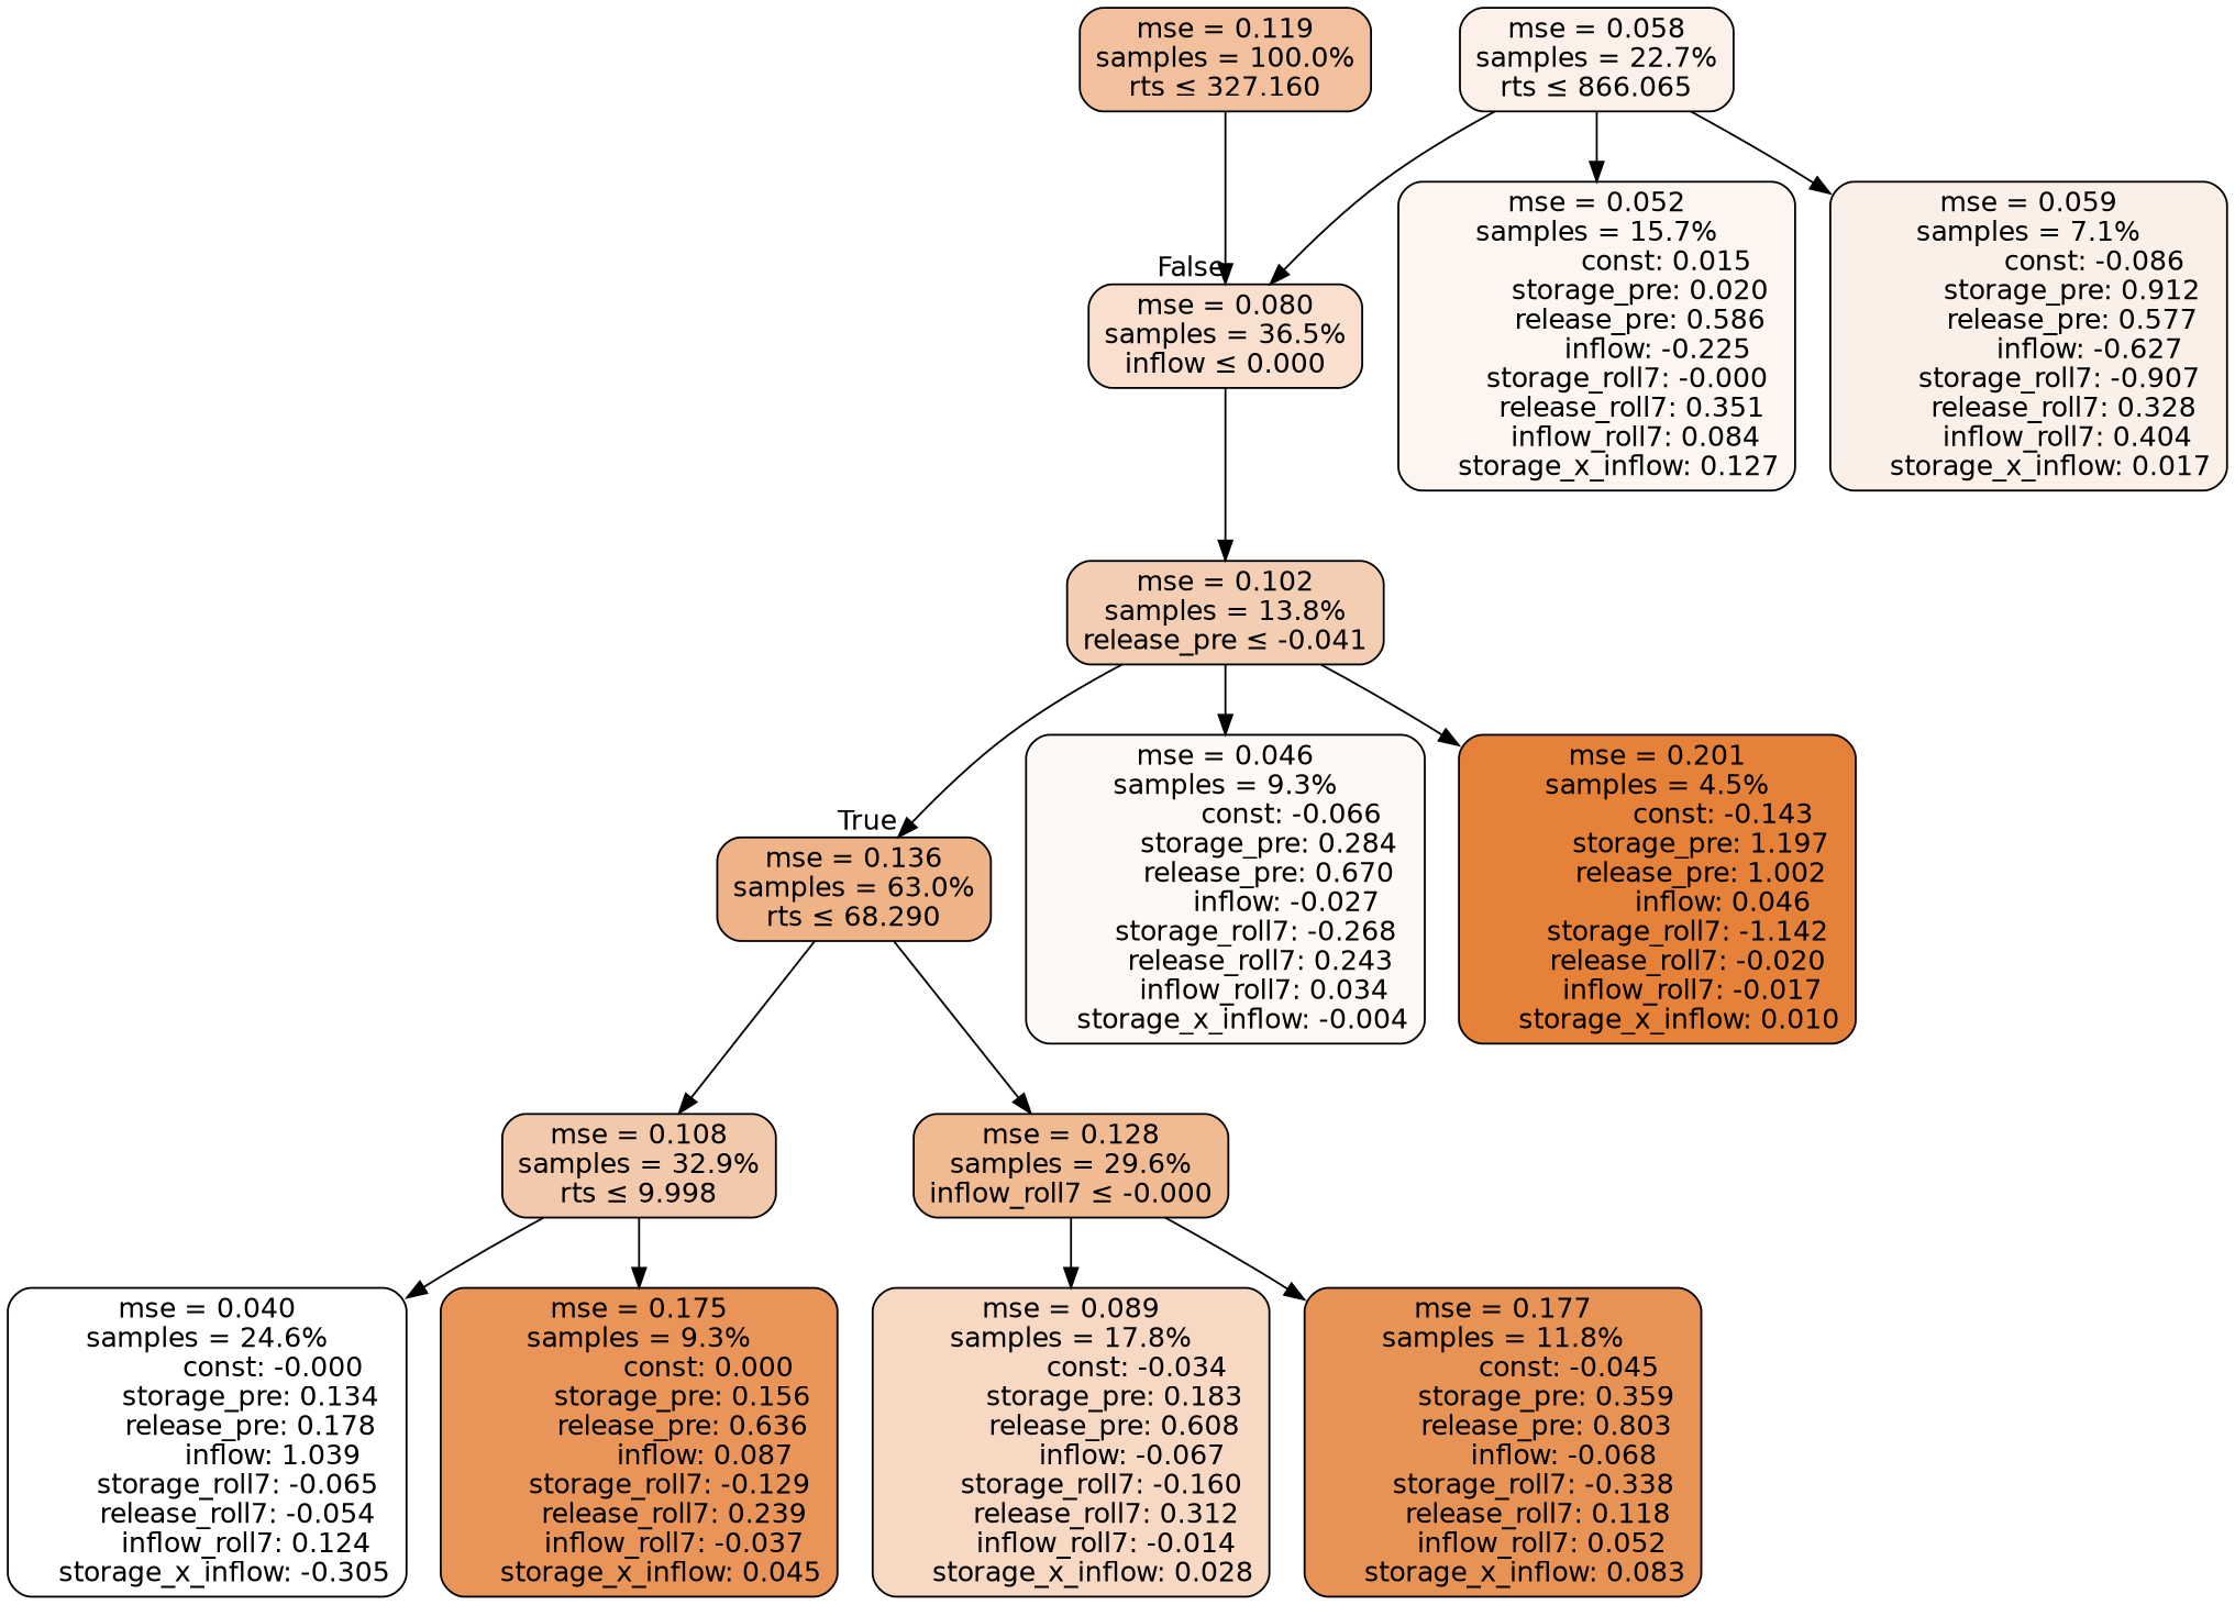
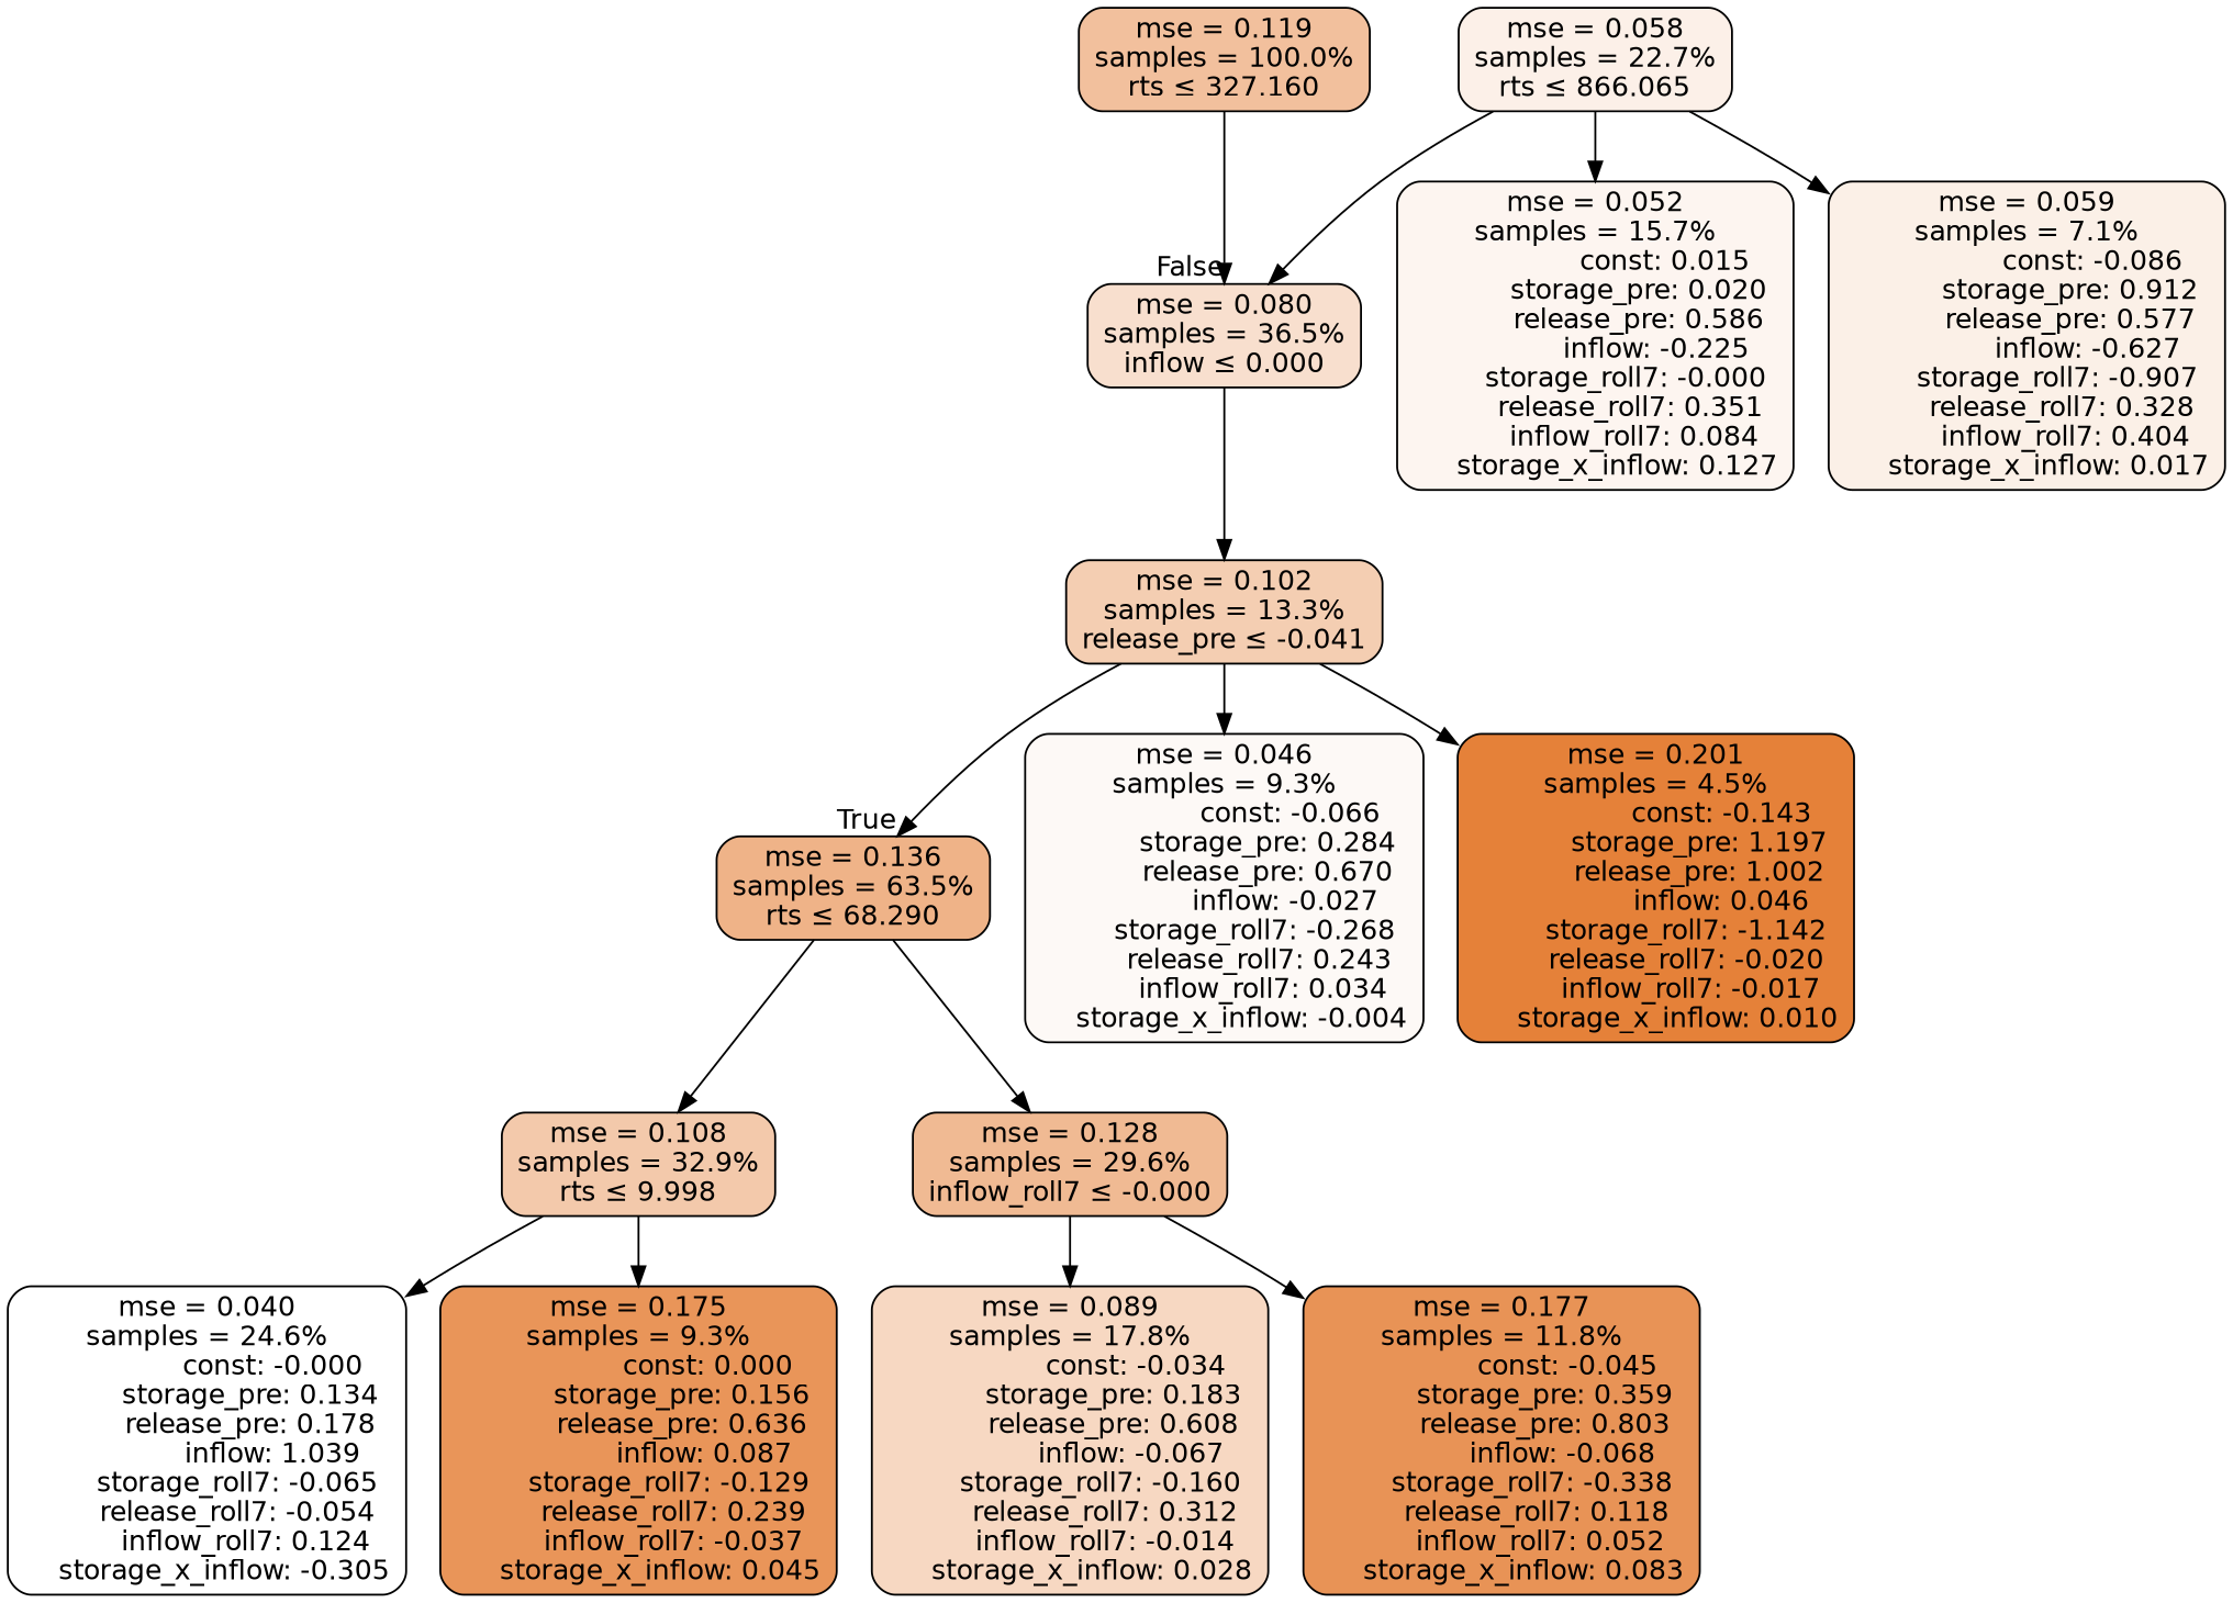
  digraph {
    node [color=black fontname=helvetica shape=rectangle style="filled, rounded"]
    edge [fontname=helvetica]
    n1 [fillcolor="#f2c09d" label="mse = 0.119\nsamples = 100.0%\nrts &le; 327.160"]
    n2 [fillcolor="#f8dfce" label="mse = 0.080\nsamples = 36.5%\ninflow &le; 0.000"]
-   n3 [fillcolor="#efb388" label="mse = 0.136\nsamples = 63.0%\nrts &le; 68.290"]
+   n3 [fillcolor="#efb388" label="mse = 0.136\nsamples = 63.5%\nrts &le; 68.290"]
    n4 [fillcolor="#f3c9ab" label="mse = 0.108\nsamples = 32.9%\nrts &le; 9.998"]
    n5 [fillcolor="#f0ba93" label="mse = 0.128\nsamples = 29.6%\ninflow_roll7 &le; -0.000"]
-   n6 [fillcolor="#f4ceb2" label="mse = 0.102\nsamples = 13.8%\nrelease_pre &le; -0.041"]
+   n6 [fillcolor="#f4ceb2" label="mse = 0.102\nsamples = 13.3%\nrelease_pre &le; -0.041"]
    n7 [fillcolor="#ffffff" label="mse = 0.040\nsamples = 24.6%\n               const: -0.000\n          storage_pre: 0.134\n          release_pre: 0.178\n               inflow: 1.039\n       storage_roll7: -0.065\n       release_roll7: -0.054\n         inflow_roll7: 0.124\n    storage_x_inflow: -0.305"]
    n8 [fillcolor="#e99559" label="mse = 0.175\nsamples = 9.3%\n                const: 0.000\n          storage_pre: 0.156\n          release_pre: 0.636\n               inflow: 0.087\n       storage_roll7: -0.129\n        release_roll7: 0.239\n        inflow_roll7: -0.037\n     storage_x_inflow: 0.045"]
    n9 [fillcolor="#f7d8c2" label="mse = 0.089\nsamples = 17.8%\n               const: -0.034\n          storage_pre: 0.183\n          release_pre: 0.608\n              inflow: -0.067\n       storage_roll7: -0.160\n        release_roll7: 0.312\n        inflow_roll7: -0.014\n     storage_x_inflow: 0.028"]
    n10 [fillcolor="#e89356" label="mse = 0.177\nsamples = 11.8%\n               const: -0.045\n          storage_pre: 0.359\n          release_pre: 0.803\n              inflow: -0.068\n       storage_roll7: -0.338\n        release_roll7: 0.118\n         inflow_roll7: 0.052\n     storage_x_inflow: 0.083"]
    n11 [fillcolor="#fcf0e8" label="mse = 0.058\nsamples = 22.7%\nrts &le; 866.065"]
    n12 [fillcolor="#fdf5f0" label="mse = 0.052\nsamples = 15.7%\n                const: 0.015\n          storage_pre: 0.020\n          release_pre: 0.586\n              inflow: -0.225\n       storage_roll7: -0.000\n        release_roll7: 0.351\n         inflow_roll7: 0.084\n     storage_x_inflow: 0.127"]
    n13 [fillcolor="#fbf0e7" label="mse = 0.059\nsamples = 7.1%\n               const: -0.086\n          storage_pre: 0.912\n          release_pre: 0.577\n              inflow: -0.627\n       storage_roll7: -0.907\n        release_roll7: 0.328\n         inflow_roll7: 0.404\n     storage_x_inflow: 0.017"]
    n14 [fillcolor="#fdf9f6" label="mse = 0.046\nsamples = 9.3%\n               const: -0.066\n          storage_pre: 0.284\n          release_pre: 0.670\n              inflow: -0.027\n       storage_roll7: -0.268\n        release_roll7: 0.243\n         inflow_roll7: 0.034\n    storage_x_inflow: -0.004"]
    n15 [fillcolor="#e58139" label="mse = 0.201\nsamples = 4.5%\n               const: -0.143\n          storage_pre: 1.197\n          release_pre: 1.002\n               inflow: 0.046\n       storage_roll7: -1.142\n       release_roll7: -0.020\n        inflow_roll7: -0.017\n     storage_x_inflow: 0.010"]
    n1 -> n2 [headlabel=False labelangle=-45 labeldistance=2.5]
    n2 -> n6
    n3 -> n4
    n3 -> n5
    n4 -> n7
    n4 -> n8
    n5 -> n9
    n5 -> n10
    n6 -> n3 [headlabel=True labelangle=45 labeldistance=2.5]
    n6 -> n14
    n6 -> n15
    n11 -> n2
    n11 -> n12
    n11 -> n13
  }
